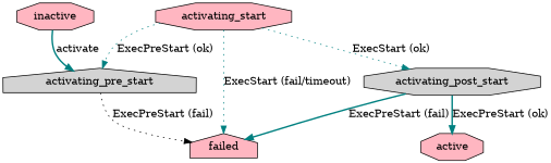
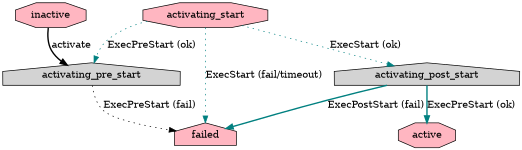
  digraph {
    rankdir=TB
    node [fillcolor=lightpink shape=octagon style=filled]
    edge [color=teal style=dotted]
    n1 [label=inactive]
    n2 [fillcolor=lightgrey label=activating_pre_start shape=house]
    n3 [label=failed shape=house]
    n4 [label=active]
    n5 [label=activating_start]
-   n6 [fillcolor=lightgrey label=activating_post_start]
-   n1 -> n2 [label=activate style=bold]
+   n6 [fillcolor=lightgrey label=activating_post_start shape=house]
+   n1 -> n2 [color=black label=activate style=bold]
    n2 -> n3 [color=black label="ExecPreStart (fail)"]
    n5 -> n2 [label="ExecPreStart (ok)"]
    n5 -> n3 [label="ExecStart (fail/timeout)"]
    n5 -> n6 [label="ExecStart (ok)"]
-   n6 -> n3 [label="ExecPreStart (fail)" style=bold]
+   n6 -> n3 [label="ExecPostStart (fail)" style=bold]
    n6 -> n4 [label="ExecPreStart (ok)" style=bold]
  }
